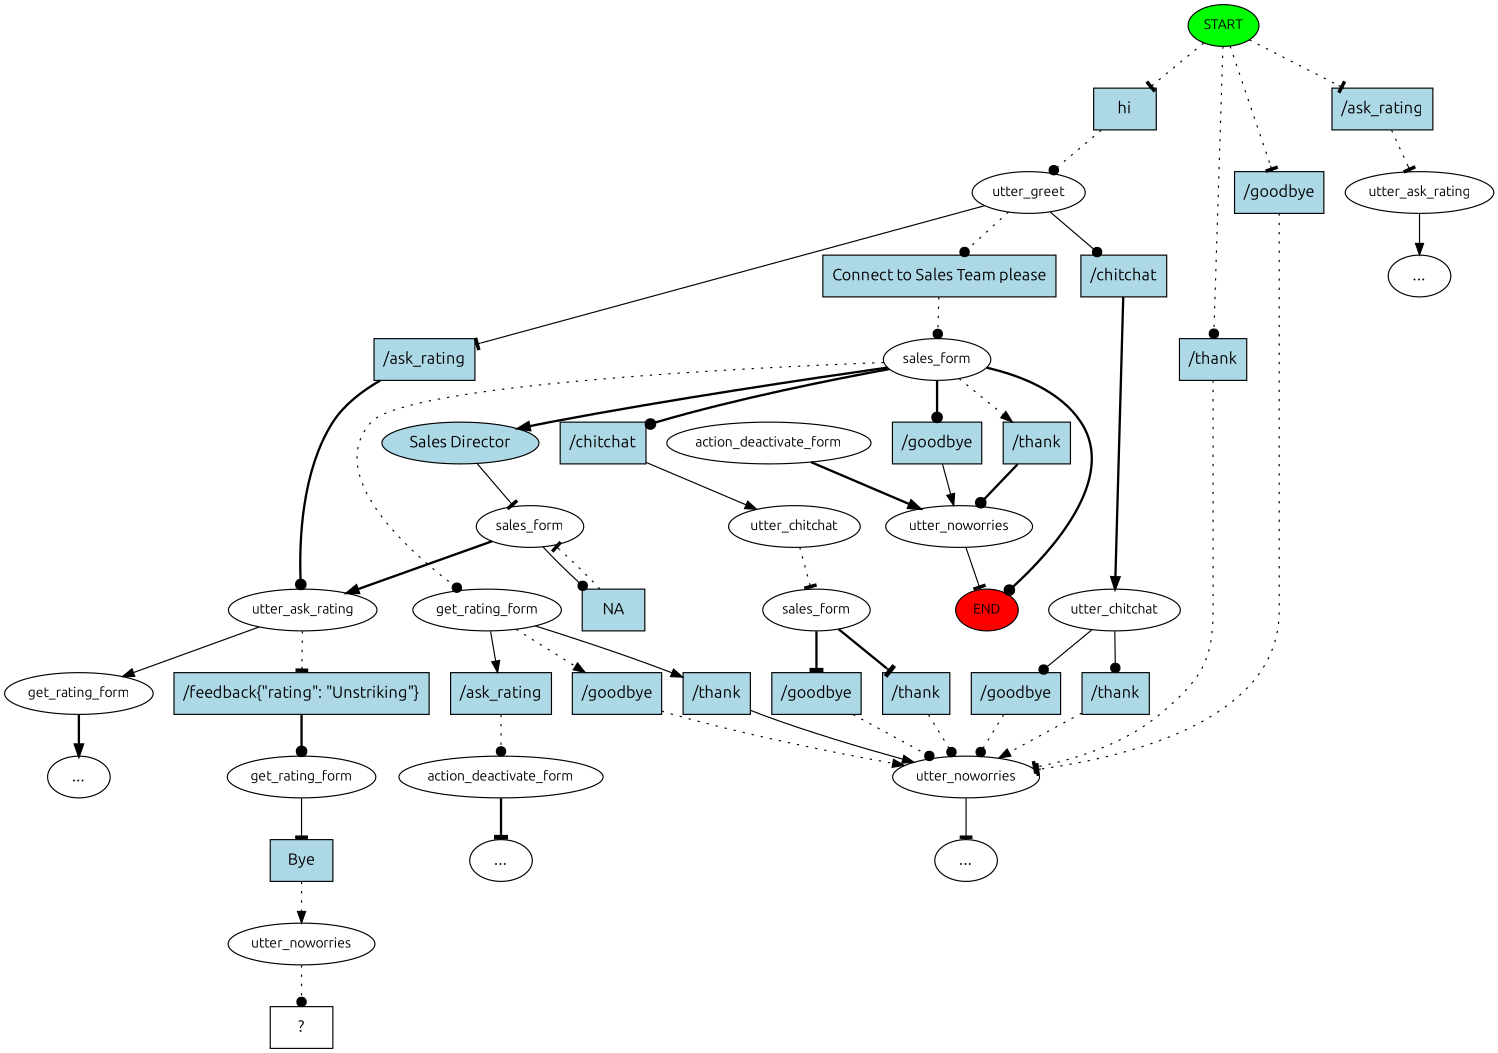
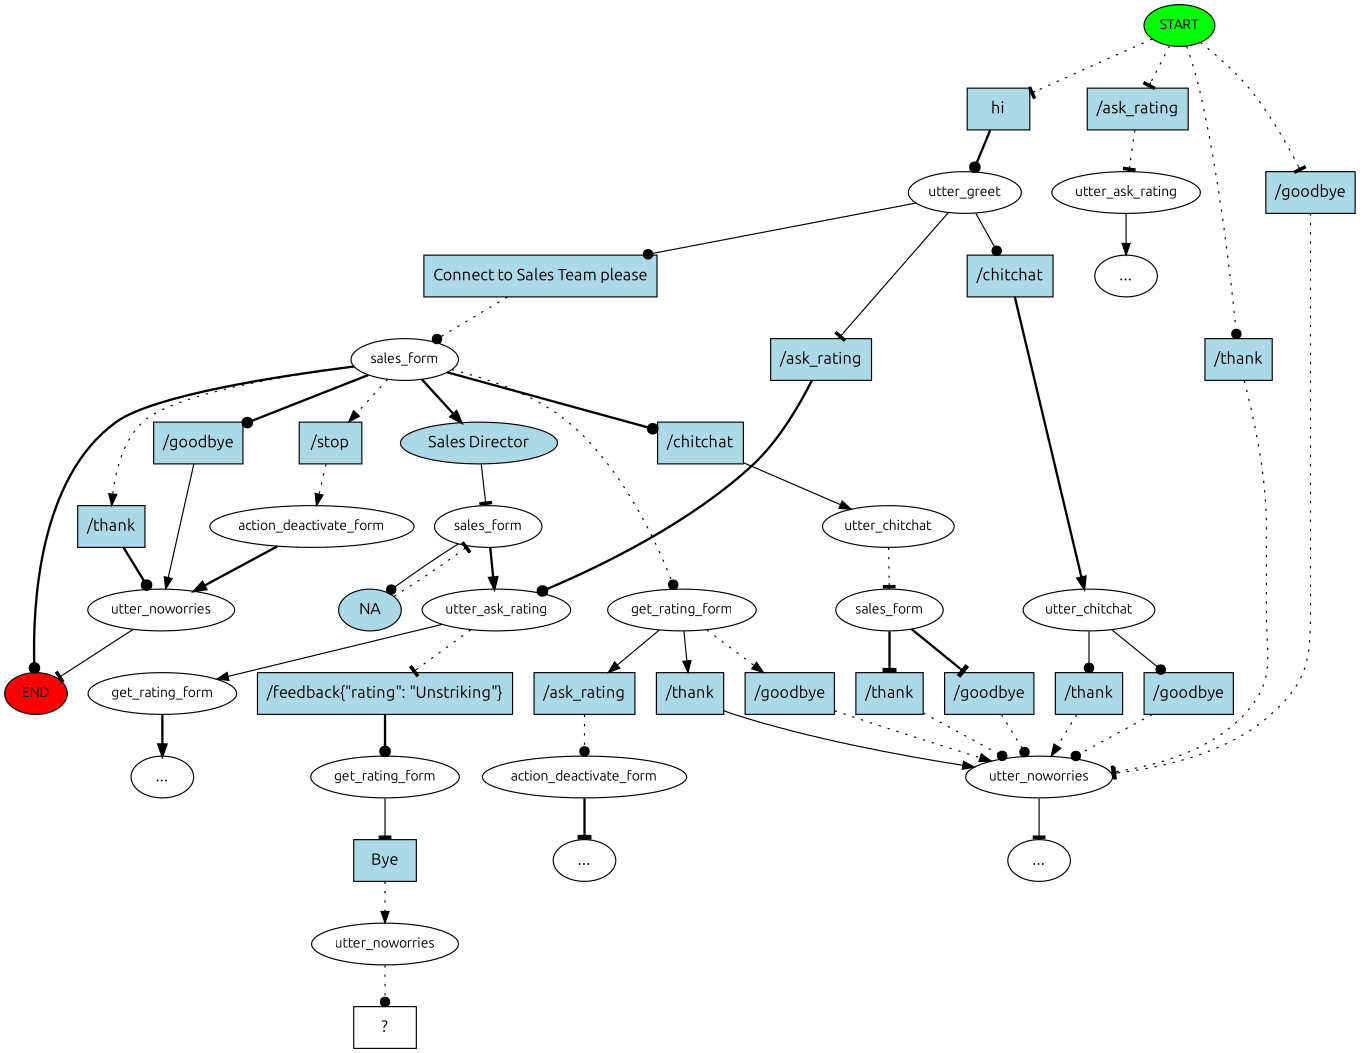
  digraph {
    fontname=Ubuntu
    node [fillcolor=lightblue fontname=Ubuntu style=filled]
    edge [arrowhead=dot fontname=Ubuntu style=dotted]
    n1 [fillcolor=green fontsize=12 label=START]
    n2 [label=hi shape=rect]
    n3 [label="/ask_rating" shape=rect]
    n4 [label="/thank" shape=rect]
    n5 [label="/goodbye" shape=rect]
    n6 [fontsize=12 label=utter_greet fillcolor="" style=""]
    n7 [fontsize=12 label=utter_ask_rating fillcolor="" style=""]
    n8 [fontsize=12 label=utter_noworries fillcolor="" style=""]
    n9 [fillcolor=red fontsize=12 label=END]
    n10 [label="Connect to Sales Team please" shape=rect]
    n11 [label="/ask_rating" shape=rect]
    n12 [label="/chitchat" shape=rect]
    n13 [fontsize=12 label=sales_form fillcolor="" style=""]
    n14 [fontsize=12 label=utter_ask_rating fillcolor="" style=""]
    n15 [fontsize=12 label=utter_chitchat fillcolor="" style=""]
    n16 [fontsize=12 label=get_rating_form fillcolor="" style=""]
    n17 [label="/chitchat" shape=rect]
+   n18 [label="/stop" shape=rect]
    n19 [label="Sales Director" shape=ellipse]
    n20 [label="/thank" shape=rect]
    n21 [label="/goodbye" shape=rect]
    n22 [label="/thank" shape=rect]
    n23 [label="/goodbye" shape=rect]
    n24 [label="/ask_rating" shape=rect]
    n25 [fontsize=12 label=utter_chitchat fillcolor="" style=""]
    n26 [fontsize=12 label=action_deactivate_form fillcolor="" style=""]
    n27 [fontsize=12 label=sales_form fillcolor="" style=""]
    n28 [fontsize=12 label=utter_noworries fillcolor="" style=""]
    n29 [fontsize=12 label=action_deactivate_form fillcolor="" style=""]
    n30 [label="..." fillcolor="" style=""]
    n31 [fontsize=12 label=get_rating_form fillcolor="" style=""]
    n32 [label="/feedback{\"rating\": \"Unstriking\"}" shape=rect]
    n33 [label="..." fillcolor="" style=""]
    n34 [fontsize=12 label=get_rating_form fillcolor="" style=""]
    n35 [fontsize=12 label=sales_form fillcolor="" style=""]
    n36 [label="/thank" shape=rect]
    n37 [label="/goodbye" shape=rect]
    n38 [label="/thank" shape=rect]
    n39 [label="/goodbye" shape=rect]
    n40 [label="..." fillcolor="" style=""]
    n41 [label="..." fillcolor="" style=""]
-   n42 [label=NA shape=rect]
+   n42 [label=NA shape=ellipse]
    n43 [label=Bye shape=rect]
    n44 [fontsize=12 label=utter_noworries fillcolor="" style=""]
    n45 [label="  ?  " shape=rect fillcolor="" style=""]
    n1 -> n2 [arrowhead=tee]
    n1 -> n3 [arrowhead=tee]
    n1 -> n4
    n1 -> n5 [arrowhead=tee]
-   n2 -> n6
+   n2 -> n6 [style=bold]
    n3 -> n7 [arrowhead=tee]
    n4 -> n8 [arrowhead=tee]
    n5 -> n8 [arrowhead=tee]
-   n6 -> n10
+   n6 -> n10 [style=solid]
    n6 -> n11 [arrowhead=tee style=solid]
    n6 -> n12 [style=solid]
    n7 -> n41 [arrowhead=normal style=solid]
    n8 -> n30 [arrowhead=tee style=solid]
    n10 -> n13
    n11 -> n14 [style=bold]
    n12 -> n15 [arrowhead=normal style=bold]
    n13 -> n9 [style=bold]
    n13 -> n16
    n13 -> n17 [style=bold]
+   n13 -> n18 [arrowhead=normal]
    n13 -> n19 [arrowhead=normal style=bold]
    n13 -> n20 [arrowhead=normal]
    n13 -> n21 [style=bold]
    n14 -> n31 [arrowhead=normal style=solid]
    n14 -> n32 [arrowhead=tee]
    n15 -> n38 [style=solid]
    n15 -> n39 [style=solid]
    n16 -> n22 [arrowhead=normal style=solid]
    n16 -> n23 [arrowhead=normal]
    n16 -> n24 [arrowhead=normal style=solid]
    n17 -> n25 [arrowhead=normal style=solid]
+   n18 -> n26 [arrowhead=normal]
    n19 -> n27 [arrowhead=tee style=solid]
    n20 -> n28 [style=bold]
    n21 -> n28 [arrowhead=normal style=solid]
    n22 -> n8 [arrowhead=normal style=solid]
    n23 -> n8 [arrowhead=normal]
    n24 -> n29
    n25 -> n35 [arrowhead=tee]
    n26 -> n28 [arrowhead=normal style=bold]
    n27 -> n14 [arrowhead=normal style=bold]
    n27 -> n42 [style=solid]
    n28 -> n9 [arrowhead=tee style=solid]
    n29 -> n40 [arrowhead=tee style=bold]
    n31 -> n33 [arrowhead=normal style=bold]
    n32 -> n34 [style=bold]
    n34 -> n43 [arrowhead=tee style=solid]
    n35 -> n36 [arrowhead=tee style=bold]
    n35 -> n37 [arrowhead=tee style=bold]
    n36 -> n8
    n37 -> n8
    n38 -> n8 [arrowhead=normal]
    n39 -> n8
    n42 -> n27 [arrowhead=tee]
    n43 -> n44 [arrowhead=normal]
    n44 -> n45
  }
